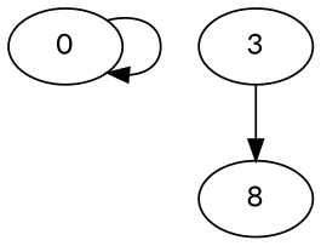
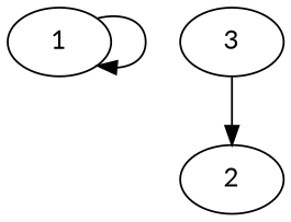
  digraph {
    fontname=Lato
    node [fontname=Lato]
    edge [fontname=Lato heightLimit=3 secondaryType=none village=Berlin weight=10]
-   1 [label=0]
+   1
    3
-   2 [label=8]
+   2
    1 -> 1 [primaryType=mainStreet]
    3 -> 2 [primaryType=sideStreet]
  }
